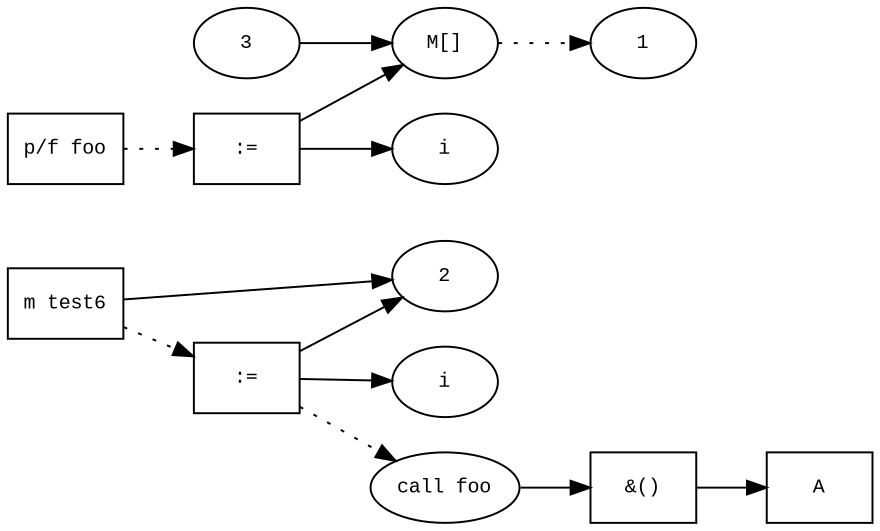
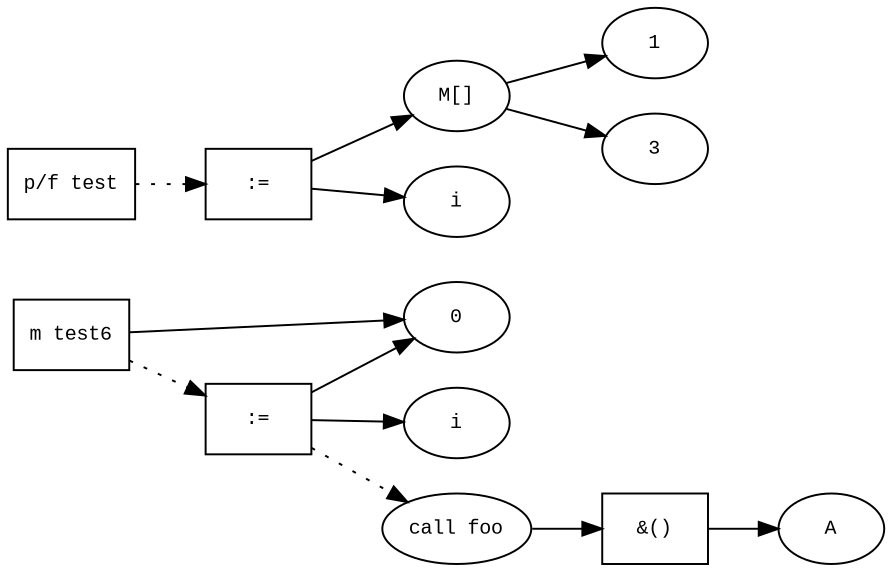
  digraph {
    fontname="Times New Roman"
    fontsize=10
    rankdir=LR
    node [fontname="Courier New" fontsize=10 shape=ellipse]
    edge [fontname="Times New Roman" fontsize=10]
    n1 [label="m test6" shape=box]
    n2 [label=":=" shape=box]
-   n3 [label=2]
+   n3 [label=0]
    n4 [label=i]
    n5 [label="call foo"]
-   n6 [label="p/f foo" shape=box]
+   n6 [label="p/f test" shape=box]
    n7 [label=":=" shape=box]
    n8 [label="&()" shape=box]
-   n9 [label=A shape=box]
+   n9 [label=A]
    n10 [label="M[]"]
    n11 [label=i]
    n12 [label=1]
    n13 [label=3]
    n1 -> n2 [style=dotted]
    n1 -> n3
    n2 -> n3
    n2 -> n4
    n2 -> n5 [style=dotted]
    n5 -> n8
    n6 -> n7 [style=dotted]
    n7 -> n10
    n7 -> n11
    n8 -> n9
-   n10 -> n12 [style=dotted]
-   n13 -> n10
+   n10 -> n12
+   n10 -> n13
  }
